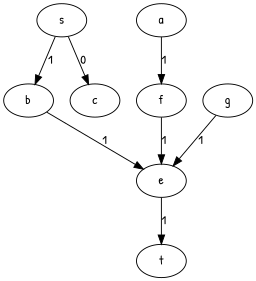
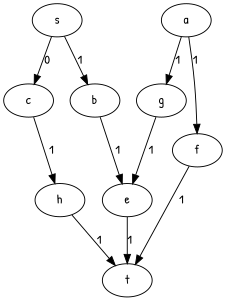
  digraph {
    fontname="Patrick Hand"
    rankdir=TB
    node [fontname="Patrick Hand"]
    edge [fontname="Patrick Hand"]
    s
    b
    c
    a
    f
    g
    e
+   h
    t
    s -> b [label=1]
    s -> c [label=0]
    b -> e [label=1]
+   c -> h [label=1]
    a -> f [label=1]
-   f -> e [label=1]
+   a -> g [label=1]
+   f -> t [label=1]
    g -> e [label=1]
    e -> t [label=1]
+   h -> t [label=1]
  }
